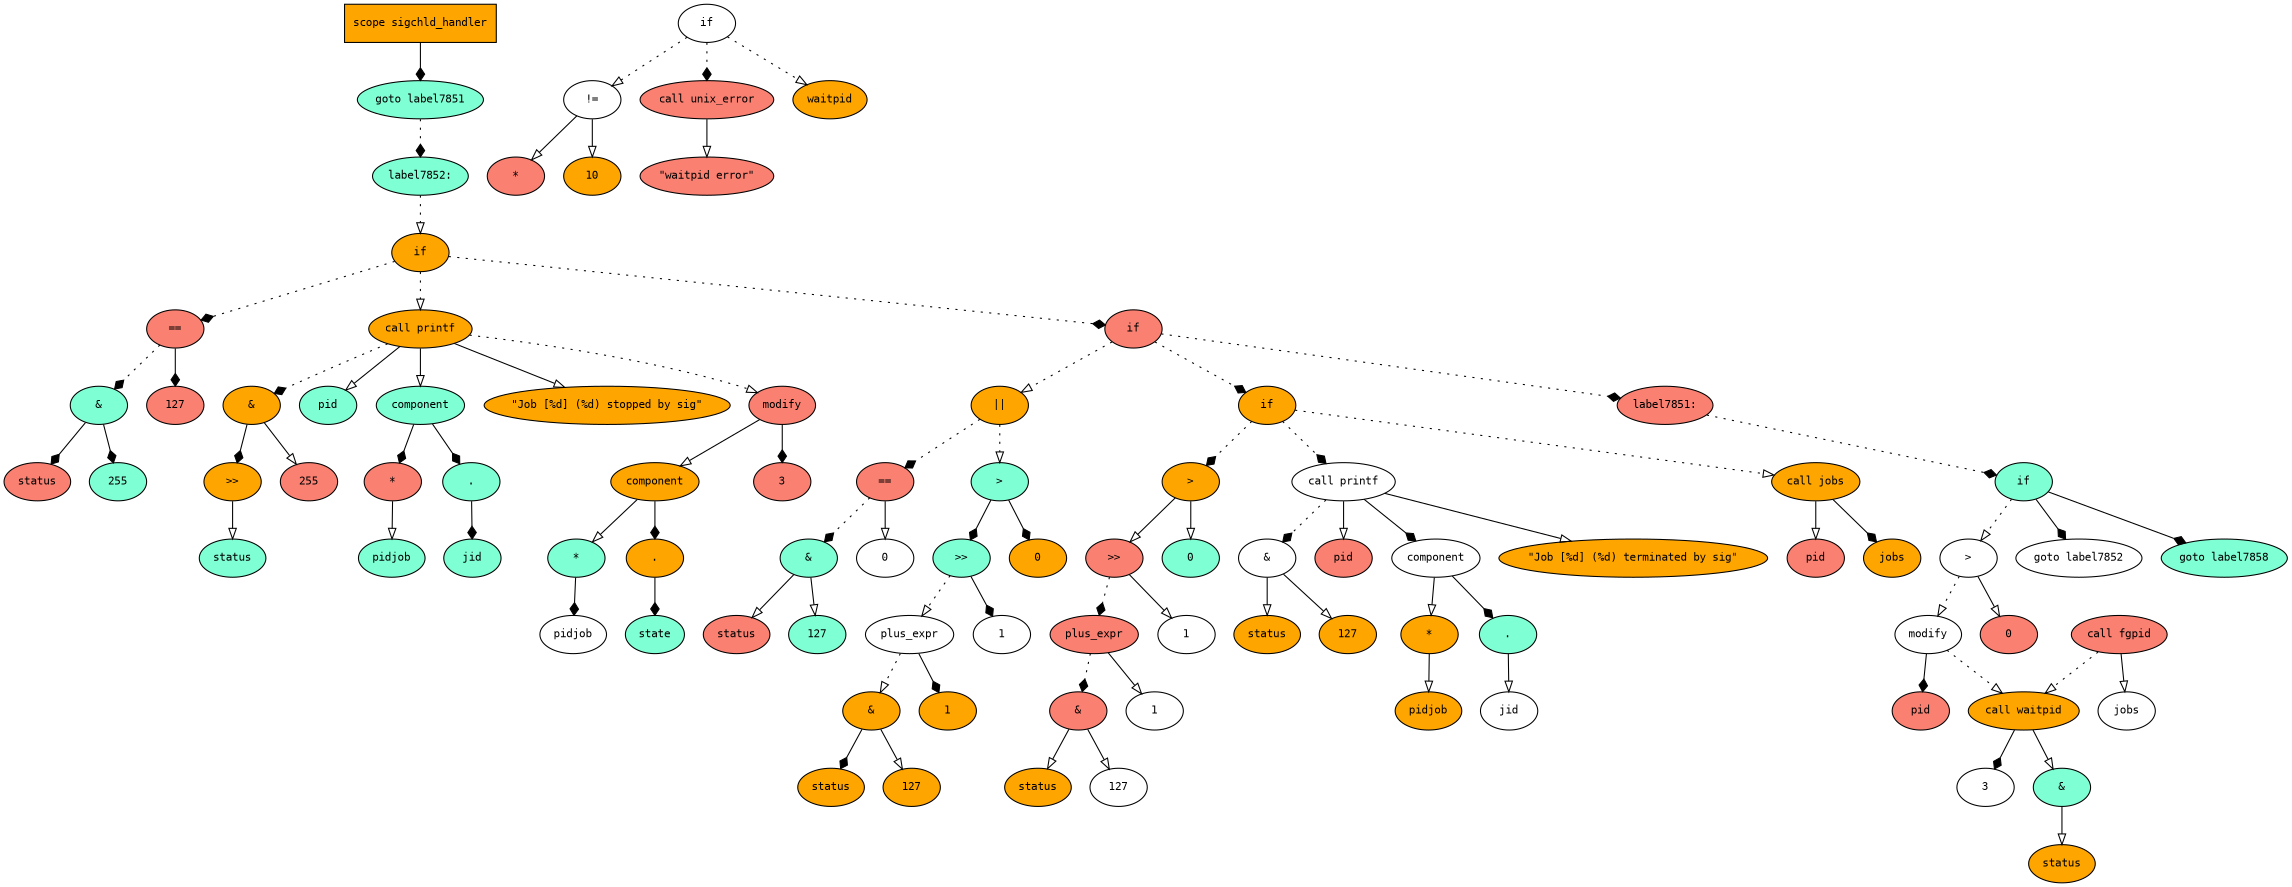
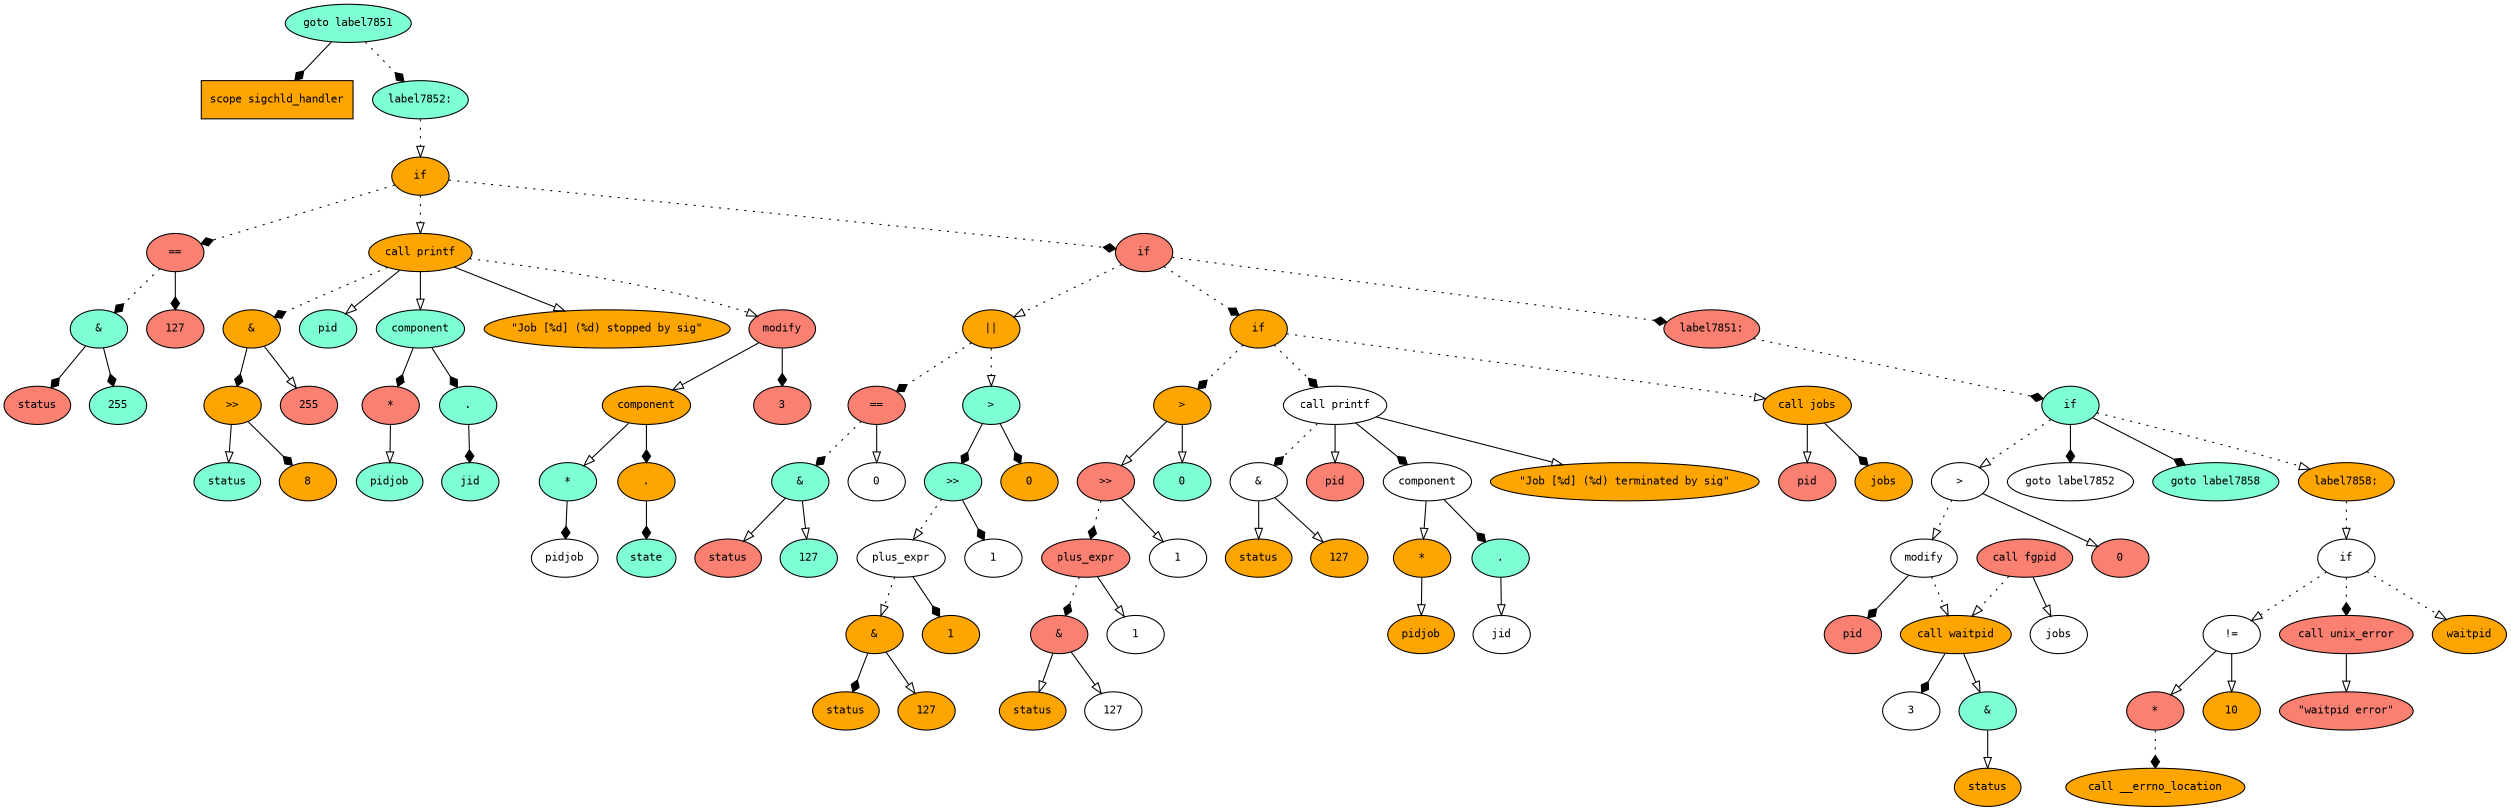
  digraph {
    fontname="DejaVu Sans Mono"
    fontsize=10
    node [fillcolor=orange fontname="DejaVu Sans Mono" fontsize=10 shape=ellipse style=filled]
    edge [arrowhead=onormal fontname="DejaVu Sans Mono" fontsize=10]
    n1 [label="scope sigchld_handler" shape=box]
    n2 [fillcolor=aquamarine label="goto label7851"]
    n3 [fillcolor=aquamarine label="label7852:"]
    n4 [label=if]
    n5 [fillcolor=salmon label="=="]
    n6 [label="call printf"]
    n7 [fillcolor=salmon label=if]
    n8 [fillcolor=aquamarine label="&"]
    n9 [fillcolor=salmon label=127]
    n10 [label="&"]
    n11 [fillcolor=aquamarine label=pid]
    n12 [fillcolor=aquamarine label=component]
    n13 [label="\"Job [%d] (%d) stopped by sig\""]
    n14 [fillcolor=salmon label=modify]
    n15 [label="||"]
    n16 [label=if]
    n17 [fillcolor=salmon label="label7851:"]
    n18 [fillcolor=salmon label=status]
    n19 [fillcolor=aquamarine label=255]
    n20 [label=">>"]
    n21 [fillcolor=salmon label=255]
    n22 [fillcolor=salmon label="*"]
    n23 [fillcolor=aquamarine label="."]
    n24 [label=component]
    n25 [fillcolor=salmon label=3]
    n26 [fillcolor=aquamarine label=status]
+   n27 [label=8]
    n28 [fillcolor=aquamarine label=pidjob]
    n29 [fillcolor=aquamarine label=jid]
    n30 [fillcolor=aquamarine label="*"]
    n31 [label="."]
    n32 [fillcolor=white label=pidjob]
    n33 [fillcolor=aquamarine label=state]
    n34 [fillcolor=salmon label="=="]
    n35 [fillcolor=aquamarine label=">"]
    n36 [label=">"]
    n37 [fillcolor=white label="call printf"]
    n38 [label="call jobs"]
    n39 [fillcolor=aquamarine label=if]
    n40 [fillcolor=aquamarine label="&"]
    n41 [fillcolor=white label=0]
    n42 [fillcolor=aquamarine label=">>"]
    n43 [label=0]
    n44 [fillcolor=salmon label=status]
    n45 [fillcolor=aquamarine label=127]
    n46 [fillcolor=white label=plus_expr]
    n47 [fillcolor=white label=1]
    n48 [label="&"]
    n49 [label=1]
    n50 [label=status]
    n51 [label=127]
    n52 [fillcolor=salmon label=">>"]
    n53 [fillcolor=aquamarine label=0]
    n54 [fillcolor=white label="&"]
    n55 [fillcolor=salmon label=pid]
    n56 [fillcolor=white label=component]
    n57 [label="\"Job [%d] (%d) terminated by sig\""]
    n58 [fillcolor=salmon label=pid]
    n59 [label=jobs]
    n60 [fillcolor=salmon label=plus_expr]
    n61 [fillcolor=white label=1]
    n62 [fillcolor=salmon label="&"]
    n63 [fillcolor=white label=1]
    n64 [label=status]
    n65 [fillcolor=white label=127]
    n66 [label=status]
    n67 [label=127]
    n68 [label="*"]
    n69 [fillcolor=aquamarine label="."]
    n70 [label=pidjob]
    n71 [fillcolor=white label=jid]
    n72 [fillcolor=white label=">"]
    n73 [fillcolor=white label="goto label7852"]
    n74 [fillcolor=aquamarine label="goto label7858"]
+   n75 [label="label7858:"]
    n76 [fillcolor=white label=modify]
    n77 [fillcolor=salmon label=0]
    n78 [fillcolor=white label=if]
    n79 [fillcolor=salmon label=pid]
    n80 [label="call waitpid"]
    n81 [fillcolor=white label=3]
    n82 [fillcolor=aquamarine label="&"]
    n83 [label=status]
    n84 [fillcolor=salmon label="call fgpid"]
    n85 [fillcolor=white label=jobs]
    n86 [fillcolor=white label="!="]
    n87 [fillcolor=salmon label="call unix_error"]
    n88 [label=waitpid]
    n89 [fillcolor=salmon label="*"]
    n90 [label=10]
    n91 [fillcolor=salmon label="\"waitpid error\""]
-   n1 -> n2 [arrowhead=diamond]
+   n92 [label="call __errno_location"]
+   n2 -> n1 [arrowhead=diamond]
    n2 -> n3 [arrowhead=diamond style=dotted]
    n3 -> n4 [style=dotted]
    n4 -> n5 [arrowhead=diamond style=dotted]
    n4 -> n6 [style=dotted]
    n4 -> n7 [arrowhead=diamond style=dotted]
    n5 -> n8 [arrowhead=diamond style=dotted]
    n5 -> n9 [arrowhead=diamond]
    n6 -> n10 [arrowhead=diamond style=dotted]
    n6 -> n11
    n6 -> n12
    n6 -> n13
    n6 -> n14 [style=dotted]
    n7 -> n15 [style=dotted]
    n7 -> n16 [arrowhead=diamond style=dotted]
    n7 -> n17 [arrowhead=diamond style=dotted]
    n8 -> n18 [arrowhead=diamond]
    n8 -> n19 [arrowhead=diamond]
    n10 -> n20 [arrowhead=diamond]
    n10 -> n21
    n12 -> n22 [arrowhead=diamond]
    n12 -> n23 [arrowhead=diamond]
    n14 -> n24
    n14 -> n25 [arrowhead=diamond]
    n15 -> n34 [arrowhead=diamond style=dotted]
    n15 -> n35 [style=dotted]
    n16 -> n36 [arrowhead=diamond style=dotted]
    n16 -> n37 [arrowhead=diamond style=dotted]
    n16 -> n38 [style=dotted]
    n17 -> n39 [arrowhead=diamond style=dotted]
    n20 -> n26
+   n20 -> n27 [arrowhead=diamond]
    n22 -> n28
    n23 -> n29 [arrowhead=diamond]
    n24 -> n30
    n24 -> n31 [arrowhead=diamond]
    n30 -> n32 [arrowhead=diamond]
    n31 -> n33 [arrowhead=diamond]
    n34 -> n40 [arrowhead=diamond style=dotted]
    n34 -> n41
    n35 -> n42 [arrowhead=diamond]
    n35 -> n43 [arrowhead=diamond]
    n36 -> n52
    n36 -> n53
    n37 -> n54 [arrowhead=diamond style=dotted]
    n37 -> n55
    n37 -> n56 [arrowhead=diamond]
    n37 -> n57
    n38 -> n58
    n38 -> n59 [arrowhead=diamond]
    n39 -> n72 [style=dotted]
    n39 -> n73 [arrowhead=diamond]
    n39 -> n74 [arrowhead=diamond]
+   n39 -> n75 [style=dotted]
    n40 -> n44
    n40 -> n45
    n42 -> n46 [style=dotted]
    n42 -> n47 [arrowhead=diamond]
    n46 -> n48 [style=dotted]
    n46 -> n49 [arrowhead=diamond]
    n48 -> n50 [arrowhead=diamond]
    n48 -> n51
    n52 -> n60 [arrowhead=diamond style=dotted]
    n52 -> n61
    n54 -> n66
    n54 -> n67
    n56 -> n68
    n56 -> n69 [arrowhead=diamond]
    n60 -> n62 [arrowhead=diamond style=dotted]
    n60 -> n63
    n62 -> n64
    n62 -> n65
    n68 -> n70
    n69 -> n71
    n72 -> n76 [style=dotted]
    n72 -> n77
+   n75 -> n78 [style=dotted]
    n76 -> n79 [arrowhead=diamond]
    n76 -> n80 [style=dotted]
    n78 -> n86 [style=dotted]
    n78 -> n87 [arrowhead=diamond style=dotted]
    n78 -> n88 [style=dotted]
    n80 -> n81 [arrowhead=diamond]
    n80 -> n82
    n82 -> n83
    n84 -> n80 [style=dotted]
    n84 -> n85
    n86 -> n89
    n86 -> n90
    n87 -> n91
+   n89 -> n92 [arrowhead=diamond style=dotted]
  }
